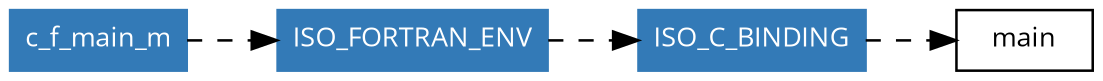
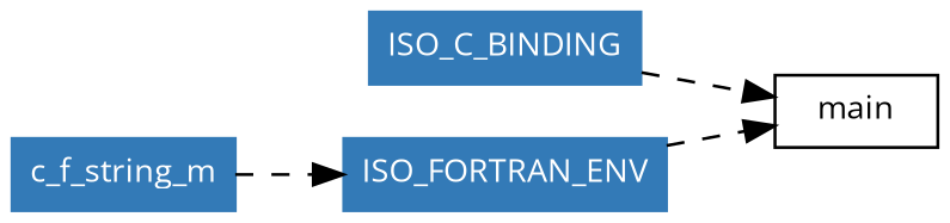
  digraph {
    concentrate=true
    fontname="Open Sans"
    rankdir=LR
    node [fontname="Open Sans" fontsize=10.5 margin=0.08 shape=box color="#337AB7" fontcolor=white style=filled]
    edge [color="#000000" fontname="Open Sans" fontsize=9.5 style=dashed]
    n1 [height=0.0 label=main color="" fontcolor="" style=""]
    n2 [height=0.0 label=ISO_C_BINDING]
-   n3 [height=0.0 label=c_f_main_m]
+   n3 [height=0.0 label=c_f_string_m]
    n4 [height=0.0 label=ISO_FORTRAN_ENV]
    n2 -> n1
    n3 -> n4
-   n4 -> n2
+   n4 -> n1
  }
